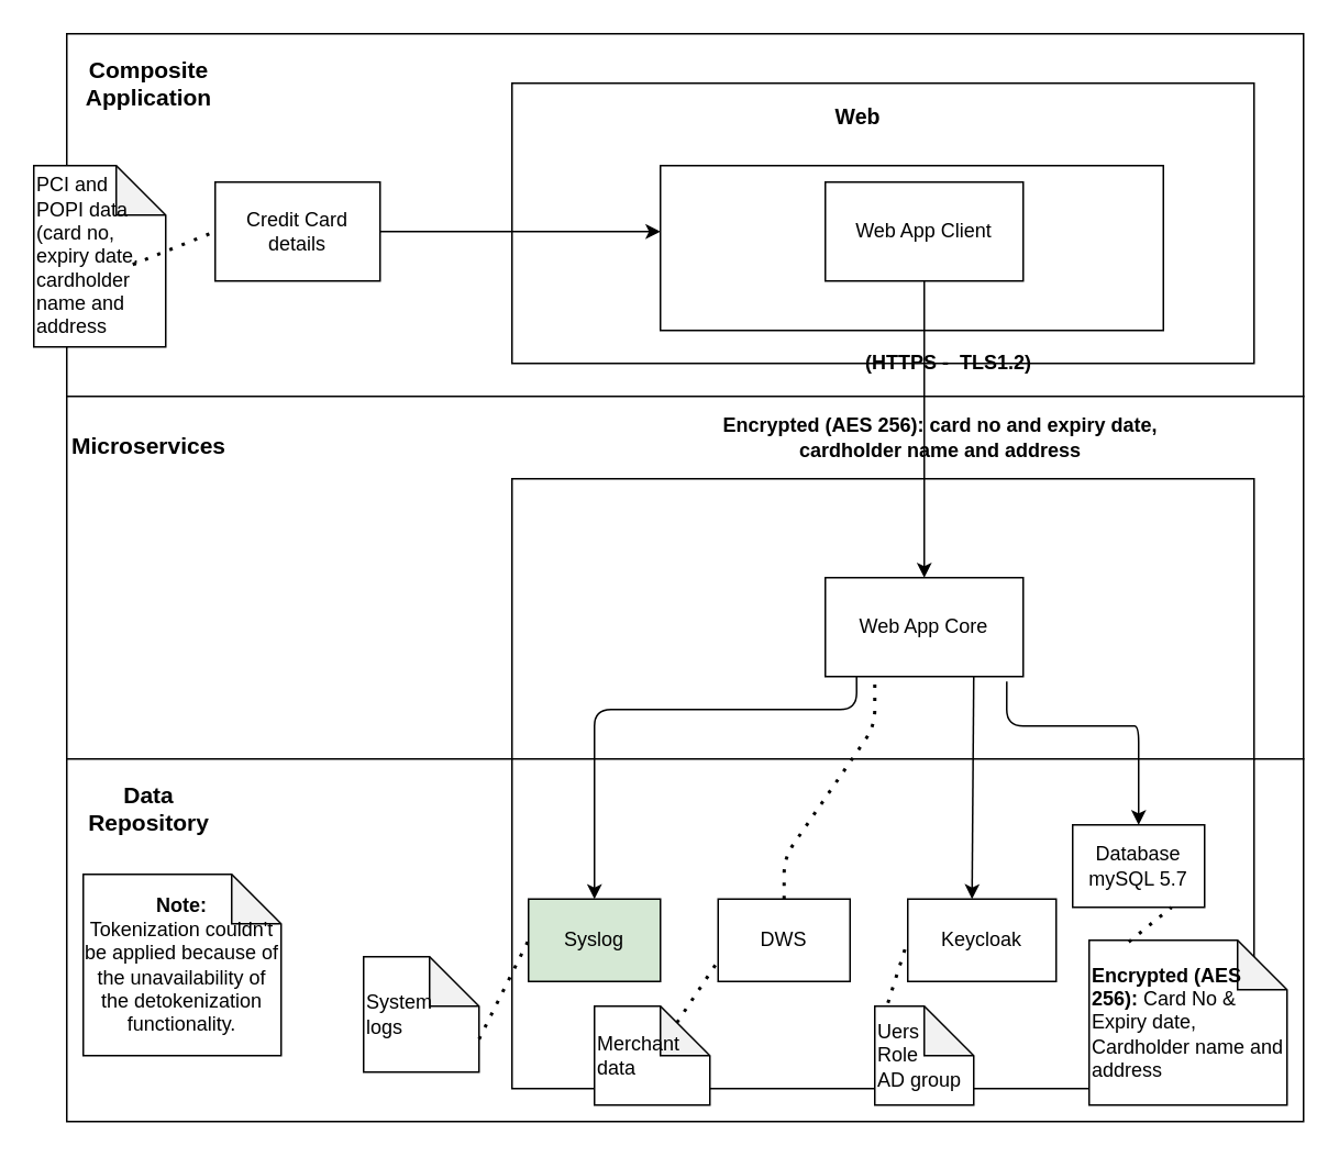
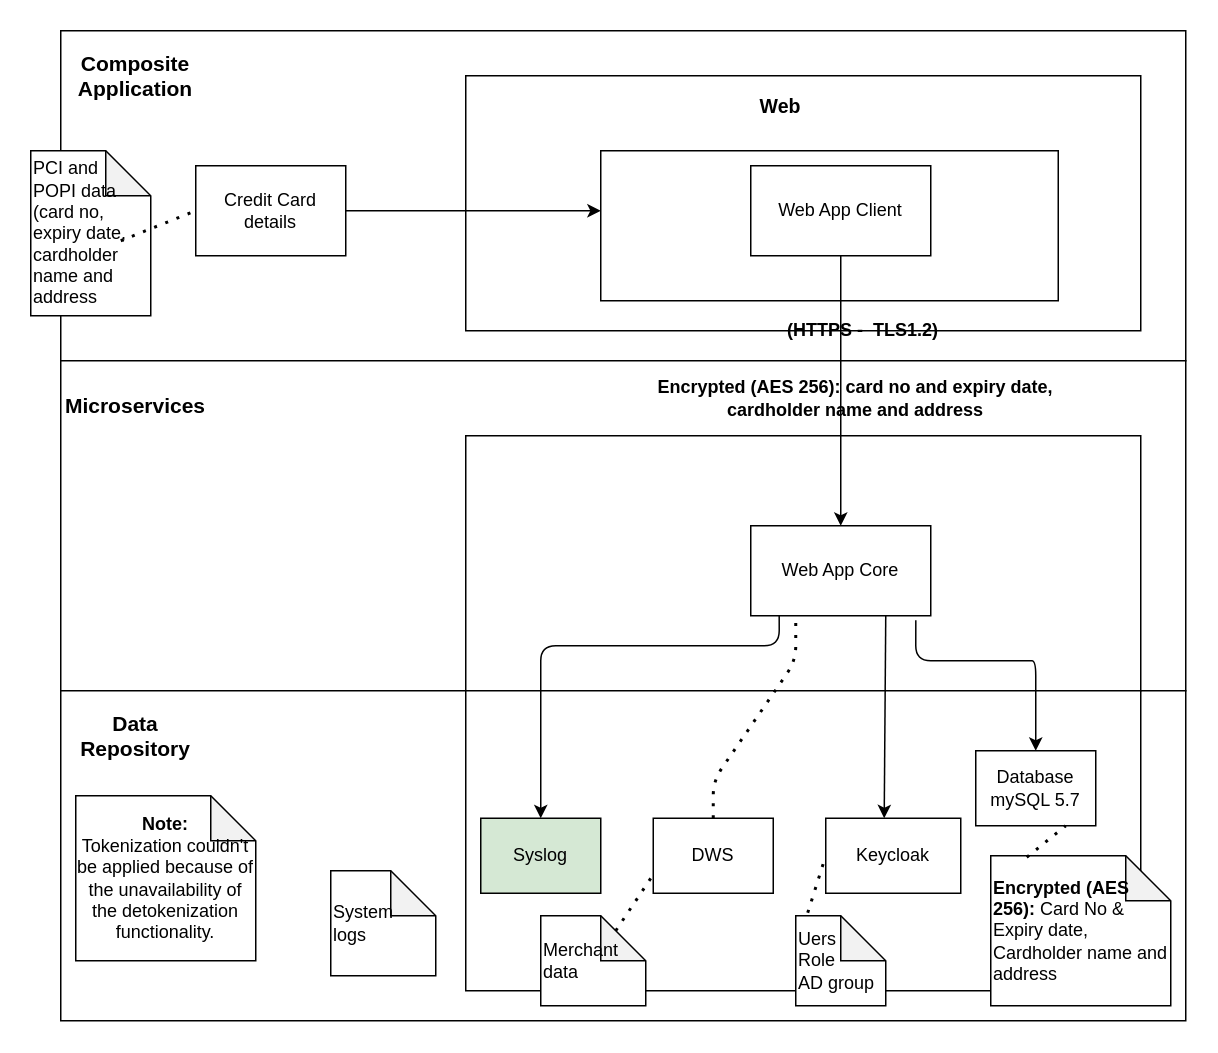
  <mxCell id="0" />
  <mxCell id="1" parent="0" />
  <mxCell id="2" value="" style="rounded=0;whiteSpace=wrap;html=1;" vertex="1" parent="1"><mxGeometry x="300" y="250" width="470" height="420" as="geometry" /></mxCell>
  <mxCell id="3" value="" style="rounded=0;whiteSpace=wrap;html=1;" vertex="1" parent="1"><mxGeometry x="40" y="20" width="750" height="220" as="geometry" /></mxCell>
  <mxCell id="4" value="" style="rounded=0;whiteSpace=wrap;html=1;" vertex="1" parent="1"><mxGeometry x="40" y="240" width="750" height="220" as="geometry" /></mxCell>
  <mxCell id="5" value="" style="rounded=0;whiteSpace=wrap;html=1;" vertex="1" parent="1"><mxGeometry x="40" y="460" width="750" height="220" as="geometry" /></mxCell>
  <mxCell id="6" value="" style="rounded=0;whiteSpace=wrap;html=1;" vertex="1" parent="1"><mxGeometry x="310" y="50" width="450" height="170" as="geometry" /></mxCell>
  <mxCell id="7" value="" style="rounded=0;whiteSpace=wrap;html=1;" vertex="1" parent="1"><mxGeometry x="400" y="100" width="305" height="100" as="geometry" /></mxCell>
  <mxCell id="8" value="Web App Client" style="rounded=0;whiteSpace=wrap;html=1;" vertex="1" parent="1"><mxGeometry x="500" y="110" width="120" height="60" as="geometry" /></mxCell>
  <mxCell id="9" value="Credit Card details" style="rounded=0;whiteSpace=wrap;html=1;" vertex="1" parent="1"><mxGeometry x="130" y="110" width="100" height="60" as="geometry" /></mxCell>
  <mxCell id="10" value="" style="rounded=0;whiteSpace=wrap;html=1;" vertex="1" parent="1"><mxGeometry x="310" y="290" width="450" height="170" as="geometry" /></mxCell>
  <mxCell id="11" value="Web App Core" style="rounded=0;whiteSpace=wrap;html=1;" vertex="1" parent="1"><mxGeometry x="500" y="350" width="120" height="60" as="geometry" /></mxCell>
  <mxCell id="12" value="" style="rounded=0;whiteSpace=wrap;html=1;" vertex="1" parent="1"><mxGeometry x="310" y="460" width="450" height="200" as="geometry" /></mxCell>
  <mxCell id="13" value="Syslog" style="rounded=0;whiteSpace=wrap;html=1;fillColor=#d5e8d4;" vertex="1" parent="1"><mxGeometry x="320" y="545" width="80" height="50" as="geometry" /></mxCell>
  <mxCell id="14" value="DWS" style="rounded=0;whiteSpace=wrap;html=1;" vertex="1" parent="1"><mxGeometry x="435" y="545" width="80" height="50" as="geometry" /></mxCell>
  <mxCell id="15" value="Keycloak" style="rounded=0;whiteSpace=wrap;html=1;" vertex="1" parent="1"><mxGeometry x="550" y="545" width="90" height="50" as="geometry" /></mxCell>
  <mxCell id="16" value="&lt;font style=&quot;font-size: 14px&quot;&gt;&lt;b&gt;Composite Application&lt;/b&gt;&lt;/font&gt;" style="text;html=1;strokeColor=none;fillColor=none;align=center;verticalAlign=middle;whiteSpace=wrap;rounded=0;" vertex="1" parent="1"><mxGeometry x="70" y="40" width="40" height="20" as="geometry" /></mxCell>
  <mxCell id="17" value="&lt;font style=&quot;font-size: 14px&quot;&gt;&lt;b&gt;Microservices&lt;/b&gt;&lt;/font&gt;" style="text;html=1;strokeColor=none;fillColor=none;align=center;verticalAlign=middle;whiteSpace=wrap;rounded=0;" vertex="1" parent="1"><mxGeometry x="70" y="260" width="40" height="20" as="geometry" /></mxCell>
  <mxCell id="18" value="&lt;font style=&quot;font-size: 14px&quot;&gt;&lt;b&gt;Data Repository&lt;/b&gt;&lt;/font&gt;" style="text;html=1;strokeColor=none;fillColor=none;align=center;verticalAlign=middle;whiteSpace=wrap;rounded=0;" vertex="1" parent="1"><mxGeometry x="70" y="480" width="40" height="20" as="geometry" /></mxCell>
  <mxCell id="19" value="Database&lt;br&gt;mySQL 5.7" style="rounded=0;whiteSpace=wrap;html=1;" vertex="1" parent="1"><mxGeometry x="650" y="500" width="80" height="50" as="geometry" /></mxCell>
  <mxCell id="20" value="&lt;b&gt;&lt;font style=&quot;font-size: 13px&quot;&gt;Web&lt;/font&gt;&lt;/b&gt;" style="text;html=1;strokeColor=none;fillColor=none;align=center;verticalAlign=middle;whiteSpace=wrap;rounded=0;" vertex="1" parent="1"><mxGeometry x="500" y="60" width="40" height="20" as="geometry" /></mxCell>
  <mxCell id="21" value="PCI and &lt;br&gt;POPI data&lt;br&gt;(card no, expiry date, cardholder name and address" style="shape=note;whiteSpace=wrap;html=1;backgroundOutline=1;darkOpacity=0.05;align=left;" vertex="1" parent="1"><mxGeometry x="20" y="100" width="80" height="110" as="geometry" /></mxCell>
  <mxCell id="22" value="" style="endArrow=none;dashed=1;html=1;dashPattern=1 3;strokeWidth=2;exitX=0;exitY=0;exitDx=60;exitDy=60;exitPerimeter=0;entryX=0;entryY=0.5;entryDx=0;entryDy=0;" edge="1" parent="1" source="21" target="9"><mxGeometry width="50" height="50" relative="1" as="geometry"><mxPoint x="100" y="190" as="sourcePoint" /><mxPoint x="150" y="140" as="targetPoint" /></mxGeometry></mxCell>
  <mxCell id="23" value="" style="endArrow=classic;html=1;exitX=1;exitY=0.5;exitDx=0;exitDy=0;" edge="1" parent="1" source="9"><mxGeometry width="50" height="50" relative="1" as="geometry"><mxPoint x="270" y="160" as="sourcePoint" /><mxPoint x="400" y="140" as="targetPoint" /></mxGeometry></mxCell>
  <mxCell id="24" value="" style="endArrow=classic;html=1;exitX=0.5;exitY=1;exitDx=0;exitDy=0;" edge="1" parent="1" source="8" target="11"><mxGeometry width="50" height="50" relative="1" as="geometry"><mxPoint x="570" y="240" as="sourcePoint" /><mxPoint x="620" y="190" as="targetPoint" /></mxGeometry></mxCell>
  <mxCell id="25" value="&lt;b&gt;(HTTPS -&amp;nbsp; TLS1.2)&lt;/b&gt;" style="text;html=1;strokeColor=none;fillColor=none;align=center;verticalAlign=middle;whiteSpace=wrap;rounded=0;" vertex="1" parent="1"><mxGeometry x="520" y="210" width="110" height="20" as="geometry" /></mxCell>
  <mxCell id="26" value="&lt;b&gt;Encrypted (AES 256): card no and expiry date, cardholder name and address&lt;/b&gt;" style="text;html=1;strokeColor=none;fillColor=none;align=center;verticalAlign=middle;whiteSpace=wrap;rounded=0;" vertex="1" parent="1"><mxGeometry x="430" y="250" width="280" height="30" as="geometry" /></mxCell>
  <mxCell id="27" value="System&lt;br&gt;logs" style="shape=note;whiteSpace=wrap;html=1;backgroundOutline=1;darkOpacity=0.05;align=left;" vertex="1" parent="1"><mxGeometry x="220" y="580" width="70" height="70" as="geometry" /></mxCell>
- <mxCell id="28" value="" style="endArrow=none;dashed=1;html=1;dashPattern=1 3;strokeWidth=2;exitX=0;exitY=0;exitDx=70;exitDy=50;exitPerimeter=0;entryX=0;entryY=0.5;entryDx=0;entryDy=0;" edge="1" parent="1" source="27" target="13"><mxGeometry width="50" height="50" relative="1" as="geometry"><mxPoint x="300" y="650" as="sourcePoint" /><mxPoint x="350" y="600" as="targetPoint" /></mxGeometry></mxCell>
  <mxCell id="29" value="" style="endArrow=none;dashed=1;html=1;dashPattern=1 3;strokeWidth=2;exitX=0.5;exitY=0;exitDx=0;exitDy=0;entryX=0.25;entryY=1;entryDx=0;entryDy=0;" edge="1" parent="1" source="14" target="11"><mxGeometry width="50" height="50" relative="1" as="geometry"><mxPoint x="450" y="530" as="sourcePoint" /><mxPoint x="500" y="480" as="targetPoint" /><Array as="points"><mxPoint x="475" y="520" /><mxPoint x="530" y="440" /></Array></mxGeometry></mxCell>
  <mxCell id="30" value="" style="endArrow=classic;html=1;entryX=0.5;entryY=0;entryDx=0;entryDy=0;exitX=0.158;exitY=1;exitDx=0;exitDy=0;exitPerimeter=0;" edge="1" parent="1" source="11" target="13"><mxGeometry width="50" height="50" relative="1" as="geometry"><mxPoint x="400" y="430" as="sourcePoint" /><mxPoint x="450" y="380" as="targetPoint" /><Array as="points"><mxPoint x="519" y="430" /><mxPoint x="360" y="430" /></Array></mxGeometry></mxCell>
  <mxCell id="31" value="" style="endArrow=classic;html=1;exitX=0.75;exitY=1;exitDx=0;exitDy=0;entryX=0.433;entryY=0;entryDx=0;entryDy=0;entryPerimeter=0;" edge="1" parent="1" source="11" target="15"><mxGeometry width="50" height="50" relative="1" as="geometry"><mxPoint x="590" y="470" as="sourcePoint" /><mxPoint x="590" y="540" as="targetPoint" /></mxGeometry></mxCell>
  <mxCell id="32" value="" style="endArrow=classic;html=1;exitX=0.917;exitY=1.05;exitDx=0;exitDy=0;exitPerimeter=0;entryX=0.5;entryY=0;entryDx=0;entryDy=0;" edge="1" parent="1" source="11" target="19"><mxGeometry width="50" height="50" relative="1" as="geometry"><mxPoint x="660" y="440" as="sourcePoint" /><mxPoint x="710" y="390" as="targetPoint" /><Array as="points"><mxPoint x="610" y="440" /><mxPoint x="680" y="440" /><mxPoint x="690" y="440" /></Array></mxGeometry></mxCell>
  <mxCell id="33" value="Merchant data" style="shape=note;whiteSpace=wrap;html=1;backgroundOutline=1;darkOpacity=0.05;align=left;" vertex="1" parent="1"><mxGeometry x="360" y="610" width="70" height="60" as="geometry" /></mxCell>
  <mxCell id="34" value="" style="endArrow=none;dashed=1;html=1;dashPattern=1 3;strokeWidth=2;entryX=0;entryY=0.75;entryDx=0;entryDy=0;" edge="1" parent="1" target="14"><mxGeometry width="50" height="50" relative="1" as="geometry"><mxPoint x="410" y="620" as="sourcePoint" /><mxPoint x="460" y="570" as="targetPoint" /></mxGeometry></mxCell>
  <mxCell id="35" value="Uers&lt;br&gt;Role&amp;nbsp;&lt;br&gt;AD group" style="shape=note;whiteSpace=wrap;html=1;backgroundOutline=1;darkOpacity=0.05;align=left;" vertex="1" parent="1"><mxGeometry x="530" y="610" width="60" height="60" as="geometry" /></mxCell>
  <mxCell id="36" value="" style="endArrow=none;dashed=1;html=1;dashPattern=1 3;strokeWidth=2;exitX=0.133;exitY=-0.033;exitDx=0;exitDy=0;exitPerimeter=0;entryX=0;entryY=0.5;entryDx=0;entryDy=0;" edge="1" parent="1" source="35" target="15"><mxGeometry width="50" height="50" relative="1" as="geometry"><mxPoint x="530" y="620" as="sourcePoint" /><mxPoint x="580" y="570" as="targetPoint" /></mxGeometry></mxCell>
  <mxCell id="37" value="&lt;b&gt;Encrypted (AES 256):&lt;/b&gt; Card No &amp;amp; Expiry date, Cardholder name and address" style="shape=note;whiteSpace=wrap;html=1;backgroundOutline=1;darkOpacity=0.05;align=left;" vertex="1" parent="1"><mxGeometry x="660" y="570" width="120" height="100" as="geometry" /></mxCell>
  <mxCell id="38" value="" style="endArrow=none;dashed=1;html=1;dashPattern=1 3;strokeWidth=2;entryX=0.75;entryY=1;entryDx=0;entryDy=0;exitX=0.2;exitY=0.01;exitDx=0;exitDy=0;exitPerimeter=0;" edge="1" parent="1" source="37" target="19"><mxGeometry width="50" height="50" relative="1" as="geometry"><mxPoint x="680" y="590" as="sourcePoint" /><mxPoint x="730" y="540" as="targetPoint" /></mxGeometry></mxCell>
  <mxCell id="39" value="&lt;b&gt;Note:&lt;/b&gt;&lt;br&gt;Tokenization couldn't be applied because of the unavailability of the detokenization functionality." style="shape=note;whiteSpace=wrap;html=1;backgroundOutline=1;darkOpacity=0.05;" vertex="1" parent="1"><mxGeometry x="50" y="530" width="120" height="110" as="geometry" /></mxCell>
